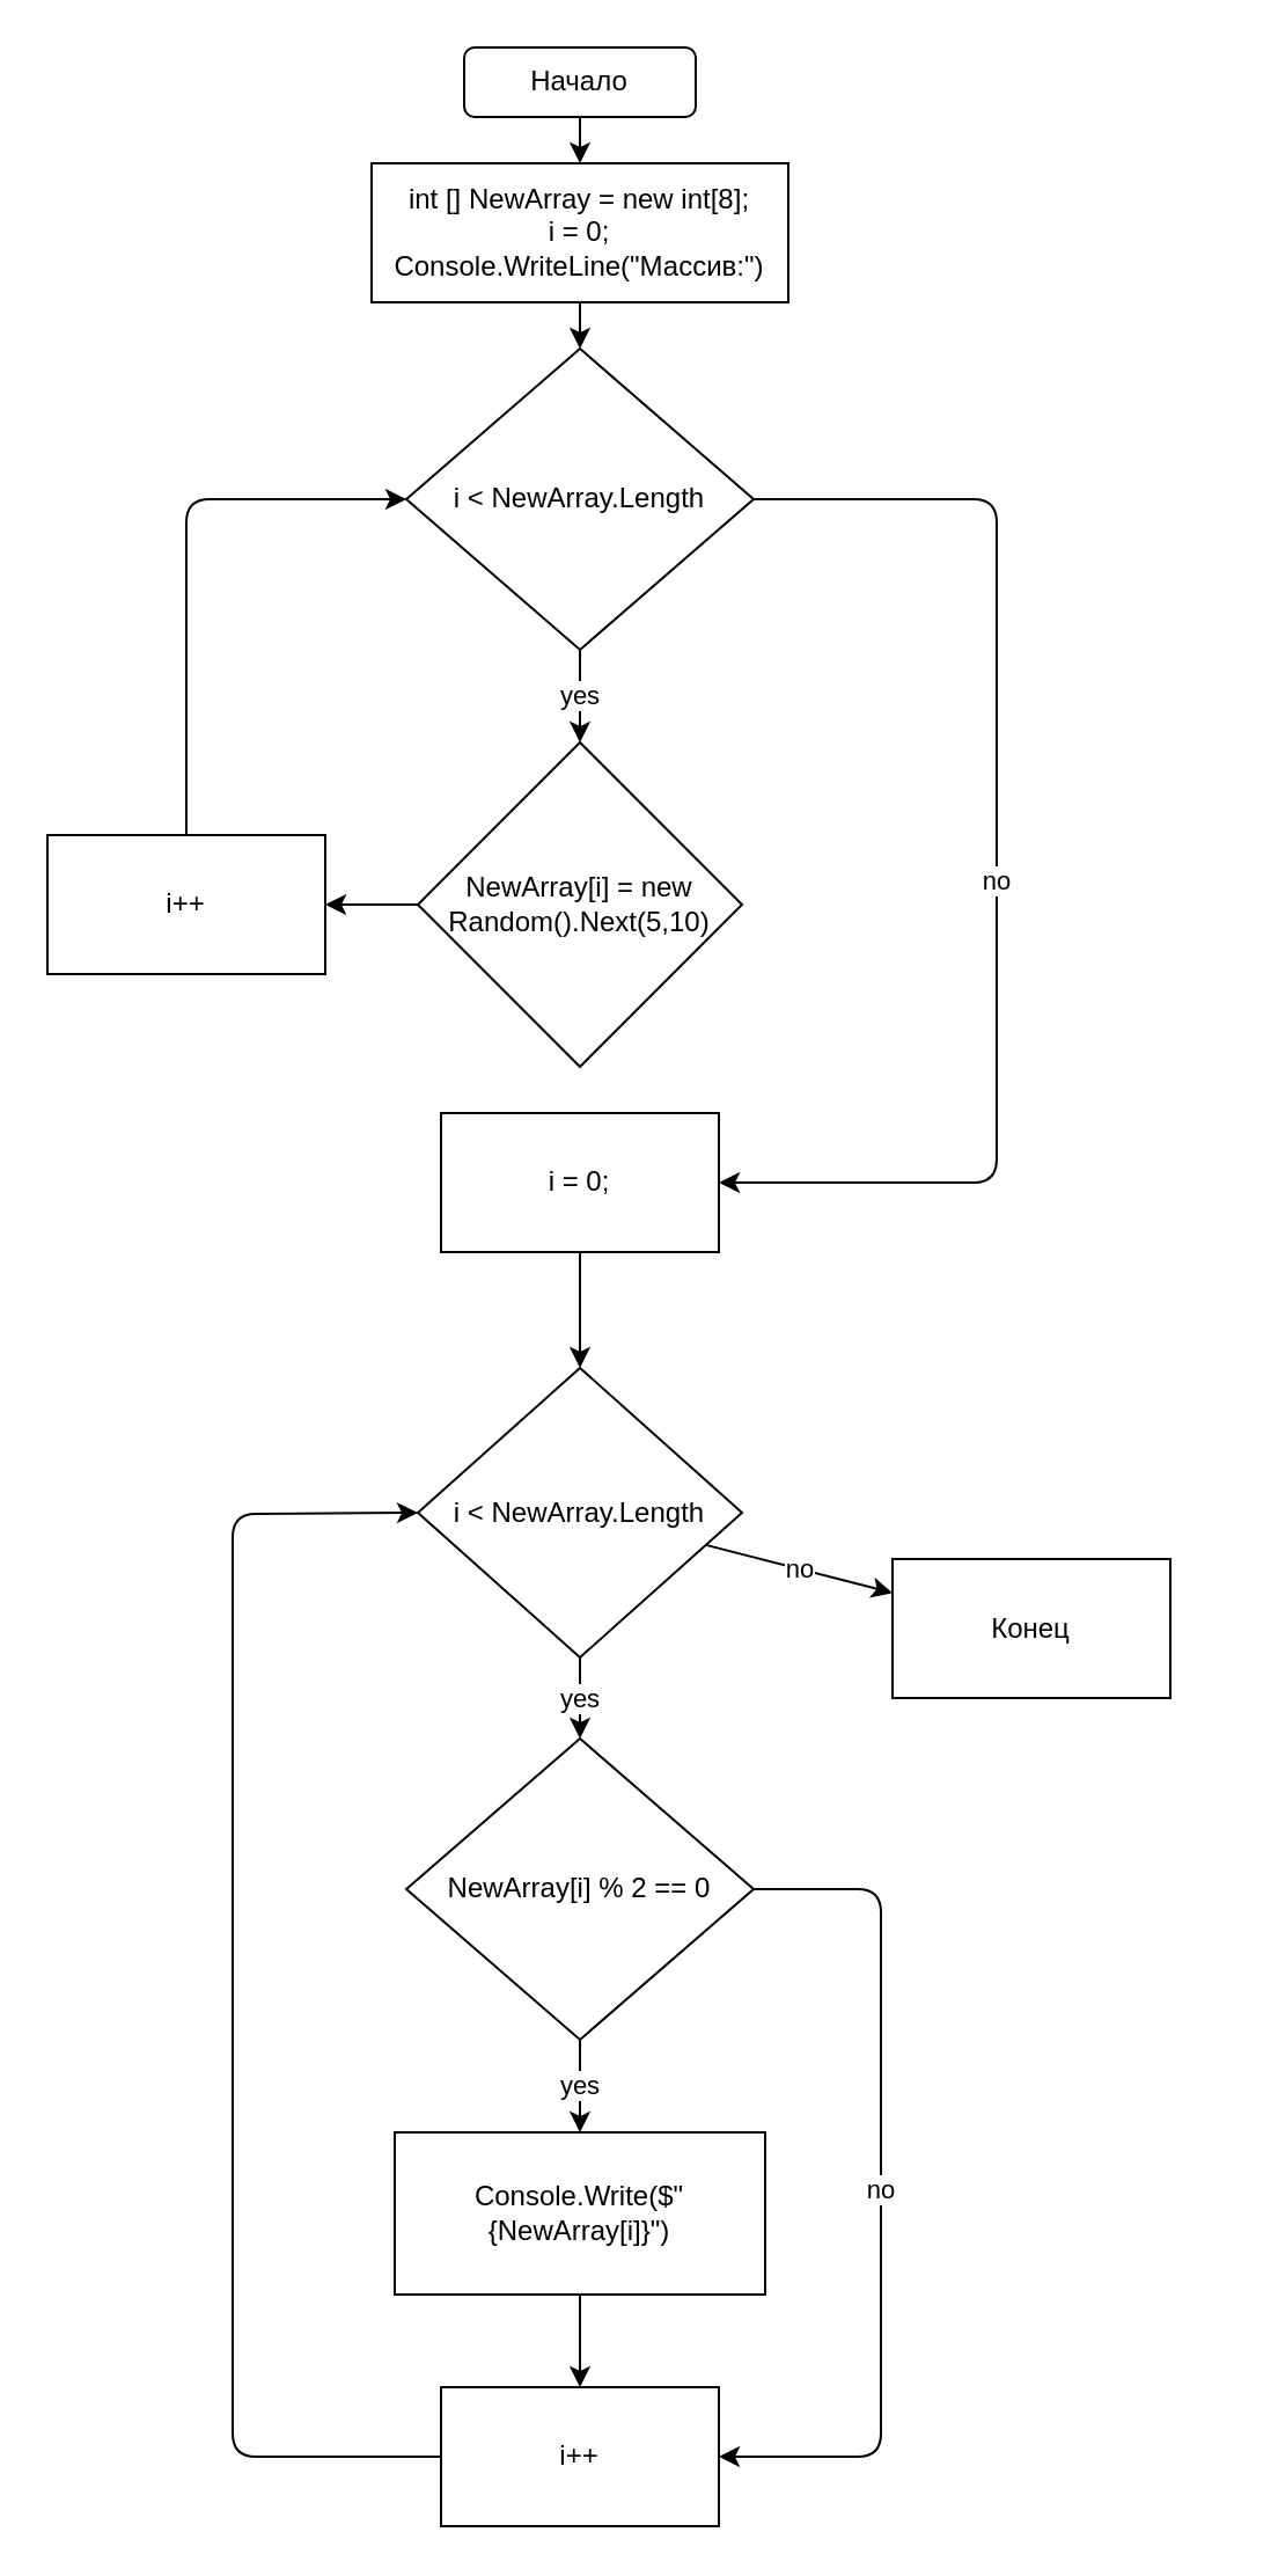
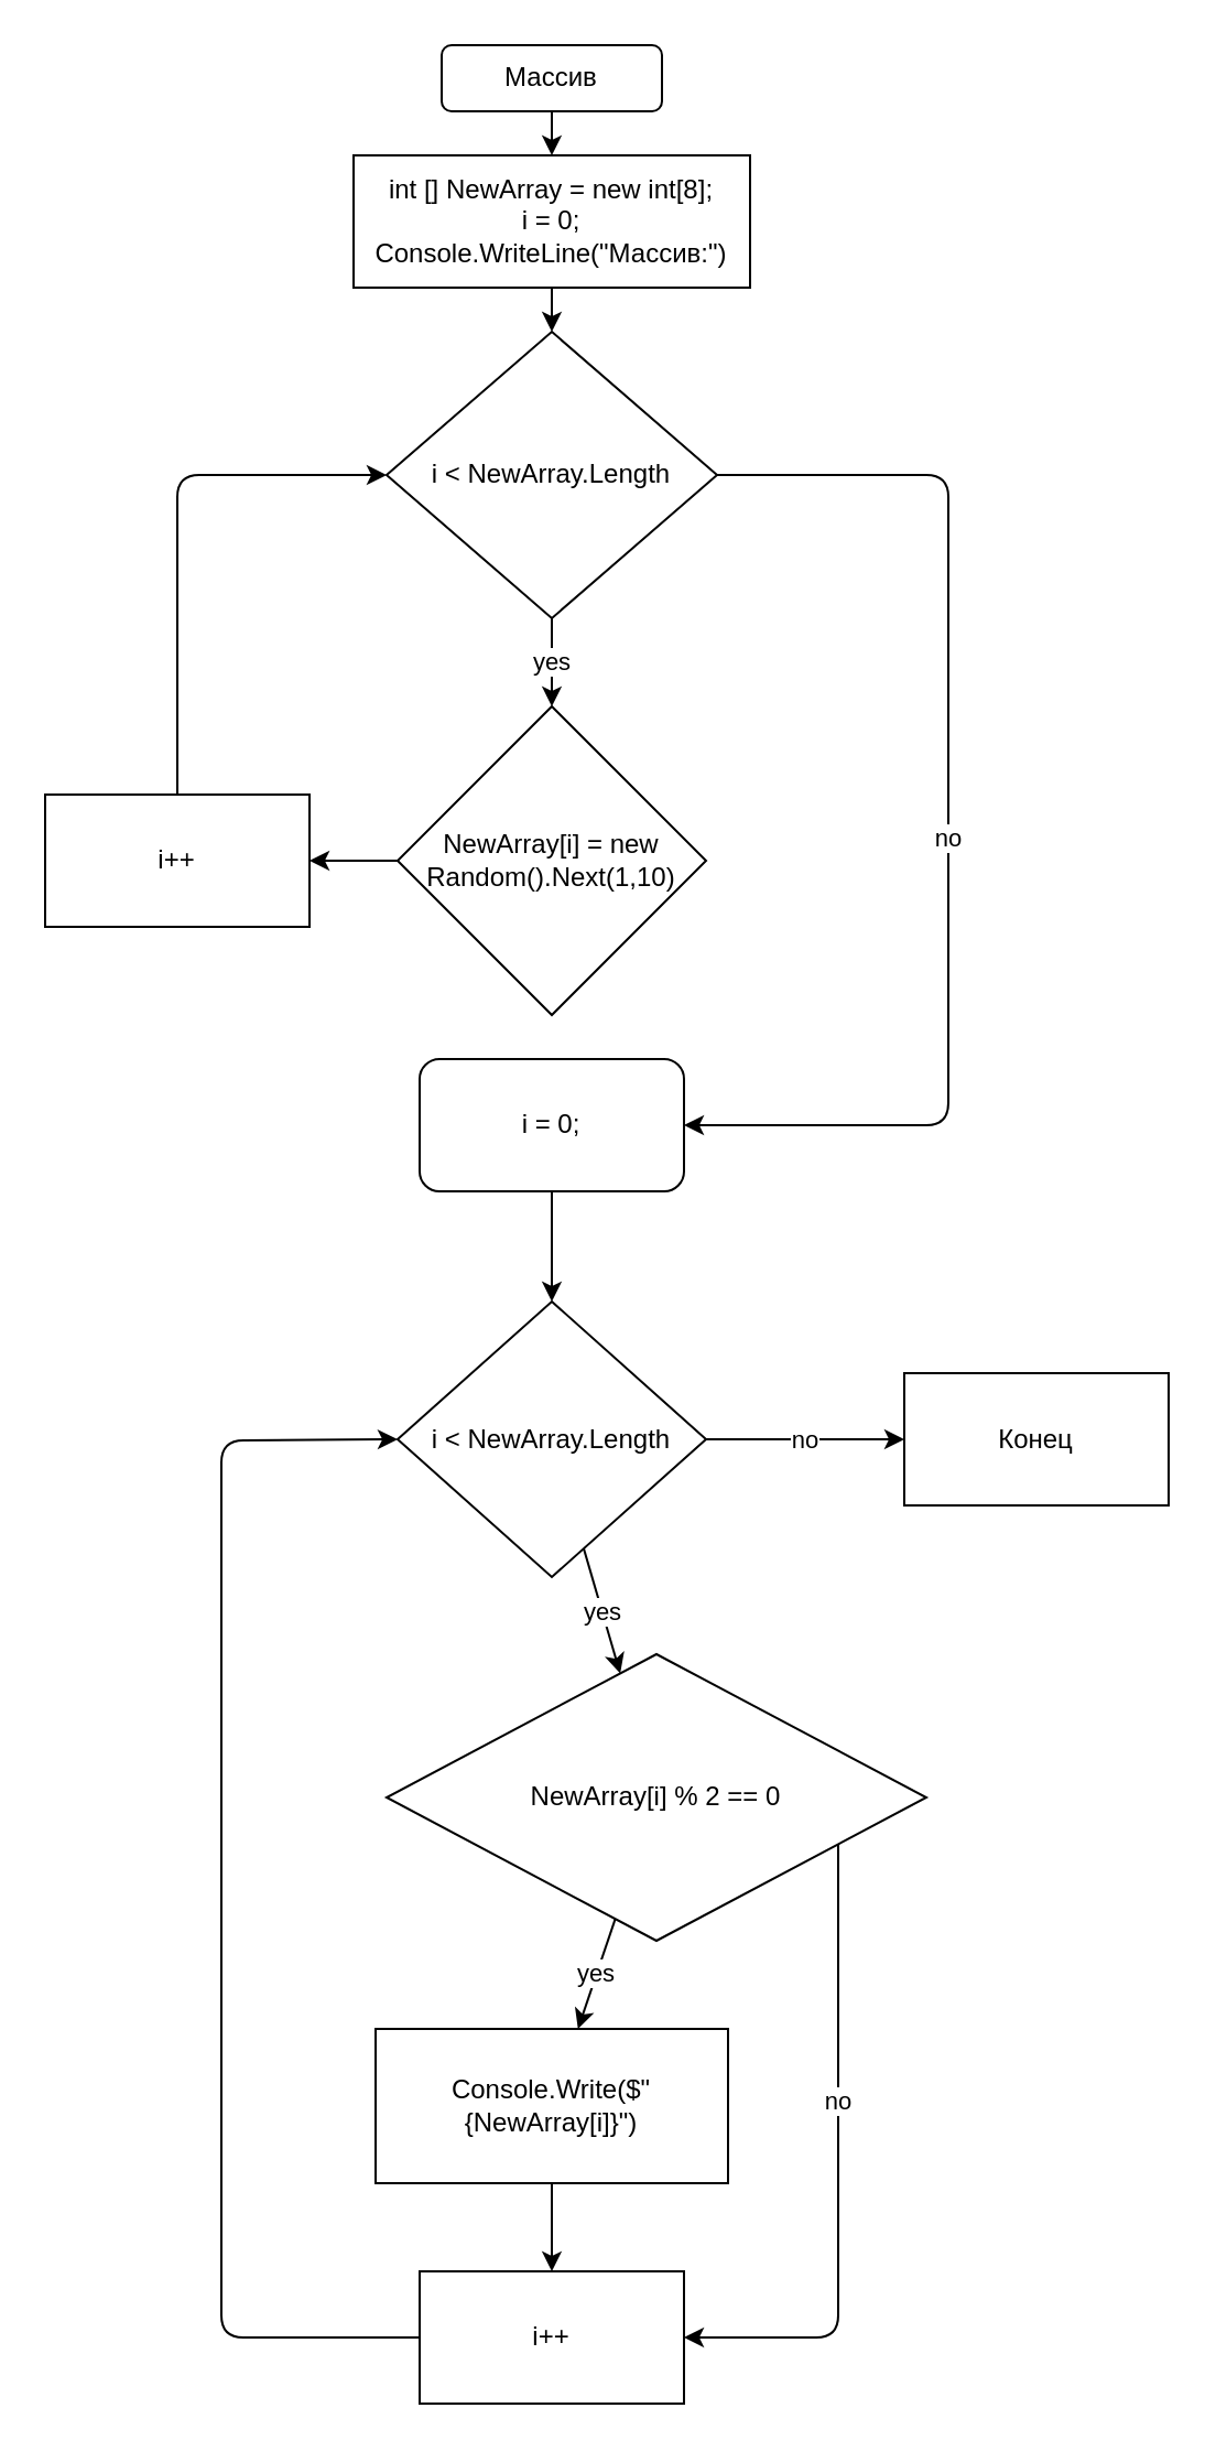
  <mxCell id="0" />
  <mxCell id="1" parent="0" />
  <mxCell id="2" value="" style="edgeStyle=none;html=1;" parent="1" source="3" target="5" edge="1"><mxGeometry relative="1" as="geometry" /></mxCell>
- <mxCell id="3" value="Начало" style="rounded=1;whiteSpace=wrap;html=1;" parent="1" vertex="1"><mxGeometry x="200" width="100" height="30" as="geometry" y="20" /></mxCell>
+ <mxCell id="3" value="Массив" style="rounded=1;whiteSpace=wrap;html=1;" parent="1" vertex="1"><mxGeometry x="200" width="100" height="30" as="geometry" y="20" /></mxCell>
  <mxCell id="4" value="" style="edgeStyle=none;html=1;" parent="1" source="5" target="8" edge="1"><mxGeometry relative="1" as="geometry" /></mxCell>
  <mxCell id="5" value="int [] NewArray = new int[8];&lt;br&gt;i = 0;&lt;br&gt;Console.WriteLine(&quot;Массив:&quot;)" style="rounded=0;whiteSpace=wrap;html=1;" parent="1" vertex="1"><mxGeometry x="160" y="70" width="180" height="60" as="geometry" /></mxCell>
  <mxCell id="6" value="yes" style="edgeStyle=none;html=1;exitX=0.5;exitY=1;exitDx=0;exitDy=0;" parent="1" source="8" target="10" edge="1"><mxGeometry relative="1" as="geometry"><Array as="points" /></mxGeometry></mxCell>
  <mxCell id="7" value="no" style="edgeStyle=none;html=1;exitX=1;exitY=0.5;exitDx=0;exitDy=0;" parent="1" source="8" target="14" edge="1"><mxGeometry x="0.04" relative="1" as="geometry"><Array as="points"><mxPoint x="430" y="215" /><mxPoint x="430" y="510" /></Array><mxPoint as="offset" /></mxGeometry></mxCell>
  <mxCell id="8" value="i &amp;lt; NewArray.Length" style="rhombus;whiteSpace=wrap;html=1;" parent="1" vertex="1"><mxGeometry x="175" y="150" width="150" height="130" as="geometry" /></mxCell>
  <mxCell id="9" value="" style="edgeStyle=none;html=1;" parent="1" source="10" target="12" edge="1"><mxGeometry relative="1" as="geometry" /></mxCell>
- <mxCell id="10" value="&lt;span&gt;NewArray[i] = new Random().Next(5,10)&lt;/span&gt;" style="rhombus;whiteSpace=wrap;html=1;" parent="1" vertex="1"><mxGeometry x="180" y="320" width="140" height="140" as="geometry" /></mxCell>
+ <mxCell id="10" value="&lt;span&gt;NewArray[i] = new Random().Next(1,10)&lt;/span&gt;" style="rhombus;whiteSpace=wrap;html=1;" parent="1" vertex="1"><mxGeometry x="180" y="320" width="140" height="140" as="geometry" /></mxCell>
  <mxCell id="11" style="edgeStyle=none;html=1;exitX=0.5;exitY=0;exitDx=0;exitDy=0;entryX=0;entryY=0.5;entryDx=0;entryDy=0;" parent="1" source="12" target="8" edge="1"><mxGeometry relative="1" as="geometry"><mxPoint x="170" y="220" as="targetPoint" /><Array as="points"><mxPoint x="80" y="215" /><mxPoint x="100" y="215" /></Array></mxGeometry></mxCell>
  <mxCell id="12" value="i++" style="whiteSpace=wrap;html=1;" parent="1" vertex="1"><mxGeometry x="20" y="360" width="120" height="60" as="geometry" /></mxCell>
  <mxCell id="13" value="" style="edgeStyle=none;html=1;" parent="1" source="14" target="17" edge="1"><mxGeometry relative="1" as="geometry" /></mxCell>
- <mxCell id="14" value="i = 0;" style="whiteSpace=wrap;html=1;" parent="1" vertex="1"><mxGeometry x="190" y="480" width="120" height="60" as="geometry" /></mxCell>
+ <mxCell id="14" value="i = 0;" style="whiteSpace=wrap;html=1;rounded=1;" parent="1" vertex="1"><mxGeometry x="190" y="480" width="120" height="60" as="geometry" /></mxCell>
  <mxCell id="15" value="yes" style="edgeStyle=none;html=1;" parent="1" source="17" target="20" edge="1"><mxGeometry relative="1" as="geometry" /></mxCell>
  <mxCell id="16" value="no" style="edgeStyle=none;html=1;" parent="1" source="17" target="25" edge="1"><mxGeometry relative="1" as="geometry" /></mxCell>
  <mxCell id="17" value="&lt;span&gt;i &amp;lt; NewArray.Length&lt;/span&gt;" style="rhombus;whiteSpace=wrap;html=1;" parent="1" vertex="1"><mxGeometry x="180" y="590" width="140" height="125" as="geometry" /></mxCell>
  <mxCell id="18" value="yes" style="edgeStyle=none;html=1;" parent="1" source="20" target="22" edge="1"><mxGeometry relative="1" as="geometry" /></mxCell>
  <mxCell id="19" value="no" style="edgeStyle=none;html=1;exitX=1;exitY=0.5;exitDx=0;exitDy=0;entryX=1;entryY=0.5;entryDx=0;entryDy=0;" parent="1" source="20" target="24" edge="1"><mxGeometry relative="1" as="geometry"><Array as="points"><mxPoint x="380" y="815" /><mxPoint x="380" y="1060" /></Array></mxGeometry></mxCell>
- <mxCell id="20" value="NewArray[i] % 2 == 0" style="rhombus;whiteSpace=wrap;html=1;" parent="1" vertex="1"><mxGeometry x="175" y="750" width="150" height="130" as="geometry" /></mxCell>
+ <mxCell id="20" value="NewArray[i] % 2 == 0" style="rhombus;whiteSpace=wrap;html=1;" parent="1" vertex="1"><mxGeometry x="175" y="750" width="245" height="130" as="geometry" /></mxCell>
  <mxCell id="21" value="" style="edgeStyle=none;html=1;" parent="1" source="22" target="24" edge="1"><mxGeometry relative="1" as="geometry" /></mxCell>
  <mxCell id="22" value="Console.Write($&quot;{NewArray[i]}&quot;)" style="whiteSpace=wrap;html=1;" parent="1" vertex="1"><mxGeometry x="170" y="920" width="160" height="70" as="geometry" /></mxCell>
  <mxCell id="23" style="edgeStyle=none;html=1;exitX=0;exitY=0.5;exitDx=0;exitDy=0;entryX=0;entryY=0.5;entryDx=0;entryDy=0;" parent="1" source="24" target="17" edge="1"><mxGeometry relative="1" as="geometry"><Array as="points"><mxPoint x="100" y="1060" /><mxPoint x="100" y="653" /></Array></mxGeometry></mxCell>
  <mxCell id="24" value="i++" style="whiteSpace=wrap;html=1;" parent="1" vertex="1"><mxGeometry x="190" y="1030" width="120" height="60" as="geometry" /></mxCell>
- <mxCell id="25" value="Конец" style="whiteSpace=wrap;html=1;" parent="1" vertex="1"><mxGeometry x="385" y="672.5" width="120" height="60" as="geometry" /></mxCell>
+ <mxCell id="25" value="Конец" style="whiteSpace=wrap;html=1;" parent="1" vertex="1"><mxGeometry x="410" y="622.5" width="120" height="60" as="geometry" /></mxCell>
